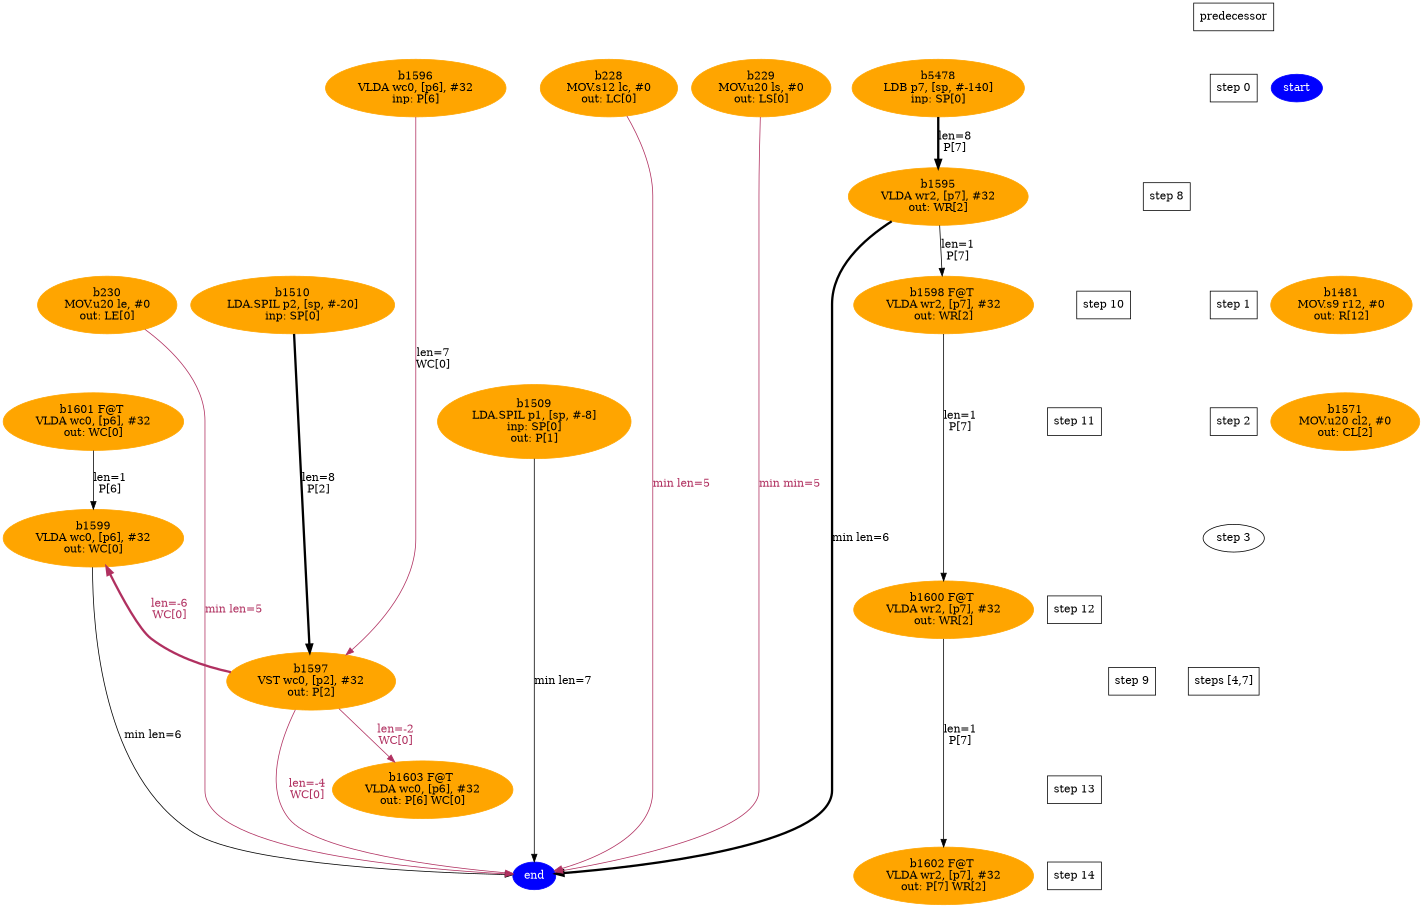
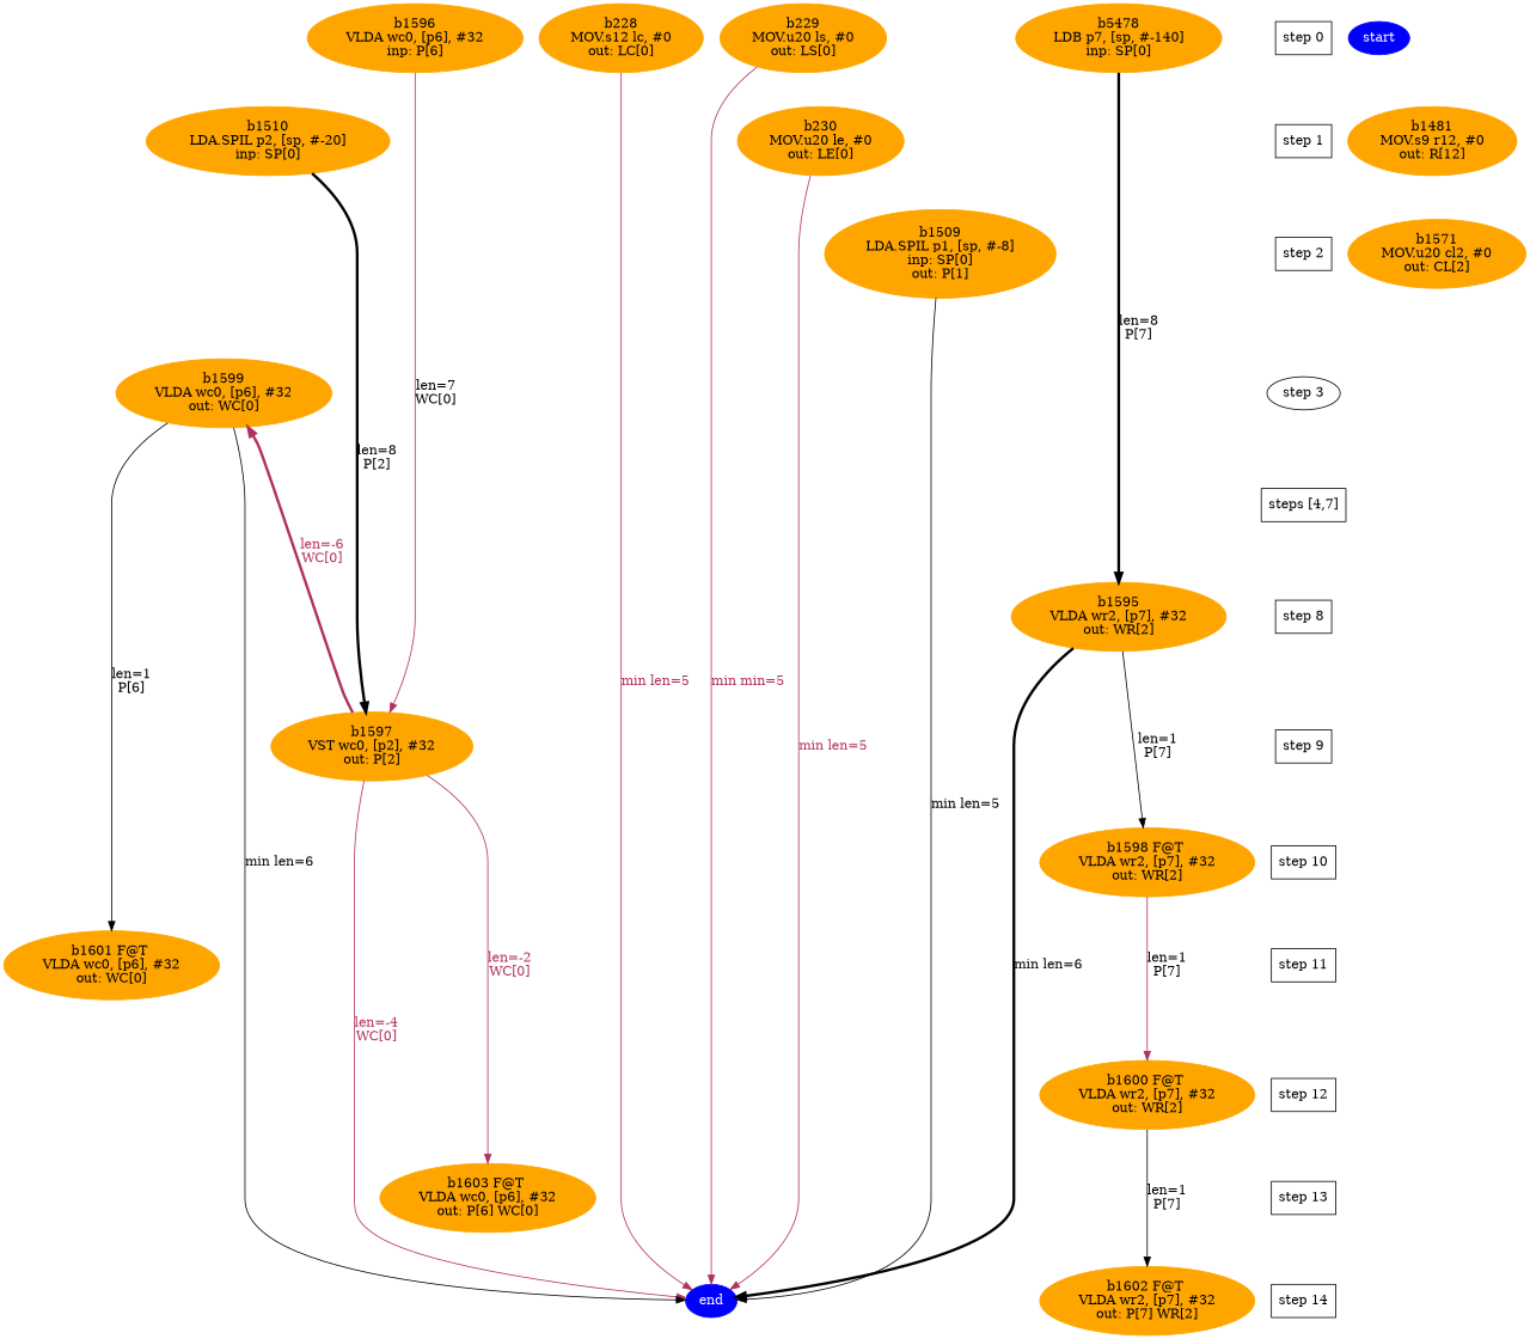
  digraph {
    node [color=orange fontcolor=black style=filled]
    edge [weight=1000]
    n1 [label="b1595\nVLDA wr2, [p7], #32\nout: WR[2]"]
    n2 [label="step 8" shape=box color="" fontcolor="" style=""]
    n3 [label="b1596\nVLDA wc0, [p6], #32\ninp: P[6]"]
    n4 [label="step 0" shape=box color="" fontcolor="" style=""]
    n5 [label="b1597\nVST wc0, [p2], #32\nout: P[2]"]
    n6 [label="step 9" shape=box color="" fontcolor="" style=""]
    n7 [label="b1598 F@T \nVLDA wr2, [p7], #32\nout: WR[2]"]
    n8 [label="step 10" shape=box color="" fontcolor="" style=""]
    n9 [label="b1599\nVLDA wc0, [p6], #32\nout: WC[0]"]
    n10 [label="step 3" shape=ellipse color="" fontcolor="" style=""]
    n11 [label="b1600 F@T \nVLDA wr2, [p7], #32\nout: WR[2]"]
    n12 [label="step 12" shape=box color="" fontcolor="" style=""]
    n13 [label="b1601 F@T \nVLDA wc0, [p6], #32\nout: WC[0]"]
    n14 [label="step 11" shape=box color="" fontcolor="" style=""]
    n15 [label="b1602 F@T \nVLDA wr2, [p7], #32\nout: P[7] WR[2]"]
    n16 [label="step 14" shape=box color="" fontcolor="" style=""]
    n17 [label="b1603 F@T \nVLDA wc0, [p6], #32\nout: P[6] WC[0]"]
    n18 [label="step 13" shape=box color="" fontcolor="" style=""]
    n19 [label="b228\nMOV.s12 lc, #0\nout: LC[0]"]
    n20 [label="b229\nMOV.u20 ls, #0\nout: LS[0]"]
    n21 [label="b230\nMOV.u20 le, #0\nout: LE[0]"]
    n22 [label="step 1" shape=box color="" fontcolor="" style=""]
    n23 [label="b1481\nMOV.s9 r12, #0\nout: R[12]"]
    n24 [label="b5478\nLDB p7, [sp, #-140]\ninp: SP[0]"]
    n25 [label="b1509\nLDA.SPIL p1, [sp, #-8]\ninp: SP[0]\nout: P[1]"]
    n26 [label="step 2" shape=box color="" fontcolor="" style=""]
    n27 [label="b1510\nLDA.SPIL p2, [sp, #-20]\ninp: SP[0]"]
    n28 [label="b1571\nMOV.u20 cl2, #0\nout: CL[2]"]
    n29 [color=blue fontcolor=white label=start]
    n30 [color=blue fontcolor=white label=end]
    n31 [label="steps [4,7]" shape=box color="" fontcolor="" style=""]
-   n32 [label=predecessor shape=box color="" fontcolor="" style=""]
    subgraph sub_1 {
      rank=same
      n1
      n2
    }
    subgraph sub_2 {
      rank=same
      n3
      n4
    }
    subgraph sub_3 {
      rank=same
      n5
      n6
    }
    subgraph sub_4 {
      rank=same
      n7
      n8
    }
    subgraph sub_5 {
      rank=same
      n9
      n10
    }
    subgraph sub_6 {
      rank=same
      n11
      n12
    }
    subgraph sub_7 {
      rank=same
      n13
      n14
    }
    subgraph sub_8 {
      rank=same
      n15
      n16
    }
    subgraph sub_9 {
      rank=same
      n17
      n18
    }
    subgraph sub_10 {
      rank=same
      n4
      n19
    }
    subgraph sub_11 {
      rank=same
      n4
      n20
    }
    subgraph sub_12 {
      rank=same
      n21
      n22
    }
    subgraph sub_13 {
      rank=same
      n22
      n23
    }
    subgraph sub_14 {
      rank=same
      n4
      n24
    }
    subgraph sub_15 {
      rank=same
      n25
      n26
    }
    subgraph sub_16 {
      rank=same
      n22
      n27
    }
    subgraph sub_17 {
      rank=same
      n26
      n28
    }
    subgraph sub_18 {
      rank=same
      n4
      n29
    }
    subgraph sub_19 {
      rank=same
      n16
      n30
    }
    n1 -> n7 [color=black fontcolor=black label="len=1\nP[7]"]
    n1 -> n30 [color=black fontcolor=black label="min len=6" penwidth=3]
    n2 -> n6 [style=invis weight=9000]
    n3 -> n5 [color=maroon fontcolor=black label="len=7\nWC[0]"]
    n4 -> n22 [style=invis weight=9000]
    n5 -> n17 [color=maroon fontcolor=maroon label="len=-2\nWC[0]"]
    n5 -> n30 [color=maroon fontcolor=maroon label="len=-4\nWC[0]"]
    n6 -> n8 [style=invis weight=9000]
-   n7 -> n11 [color=black fontcolor=black label="len=1\nP[7]"]
+   n7 -> n11 [color=maroon fontcolor=black label="len=1\nP[7]"]
    n8 -> n14 [style=invis weight=9000]
    n9 -> n5 [color=maroon dir=back fontcolor=maroon label="len=-6\nWC[0]" penwidth=3]
-   n13 -> n9 [color=black fontcolor=black label="len=1\nP[6]"]
+   n9 -> n13 [color=black fontcolor=black label="len=1\nP[6]"]
    n9 -> n30 [color=black fontcolor=black label="min len=6"]
    n10 -> n31 [style=invis weight=9000]
    n11 -> n15 [color=black fontcolor=black label="len=1\nP[7]"]
    n12 -> n18 [style=invis weight=9000]
    n14 -> n12 [style=invis weight=9000]
    n18 -> n16 [style=invis weight=9000]
    n19 -> n30 [color=maroon fontcolor=maroon label="min len=5"]
    n20 -> n30 [color=maroon fontcolor=maroon label="min min=5"]
    n21 -> n30 [color=maroon fontcolor=maroon label="min len=5"]
    n22 -> n26 [style=invis weight=9000]
    n24 -> n1 [color=black fontcolor=black label="len=8\nP[7]" penwidth=3]
-   n25 -> n30 [color=black fontcolor=black label="min len=7"]
+   n25 -> n30 [color=black fontcolor=black label="min len=5"]
    n26 -> n10 [style=invis weight=9000]
    n27 -> n5 [color=black fontcolor=black label="len=8\nP[2]" penwidth=3]
    n31 -> n2 [style=invis weight=9000]
-   n32 -> n4 [style=invis weight=9000]
  }
